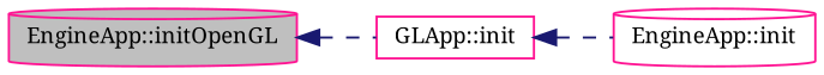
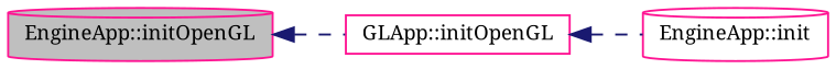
  digraph {
    fontname="Noto Serif"
    rankdir=LR
    node [color=deeppink fillcolor=white fontname="Noto Serif" fontsize=10 shape=cylinder style=filled]
    edge [color=midnightblue dir=back fontname="Noto Serif" fontsize=10 labelfontname=Helvetica labelfontsize=10 style=dashed]
    n1 [fillcolor=grey75 fontcolor=black height=0.2 label="EngineApp::initOpenGL" width=0.4]
-   n2 [height=0.2 label="GLApp::init" shape=box width=0.4]
+   n2 [height=0.2 label="GLApp::initOpenGL" shape=box width=0.4]
    n3 [height=0.2 label="EngineApp::init" width=0.4]
    n1 -> n2
    n2 -> n3
  }
